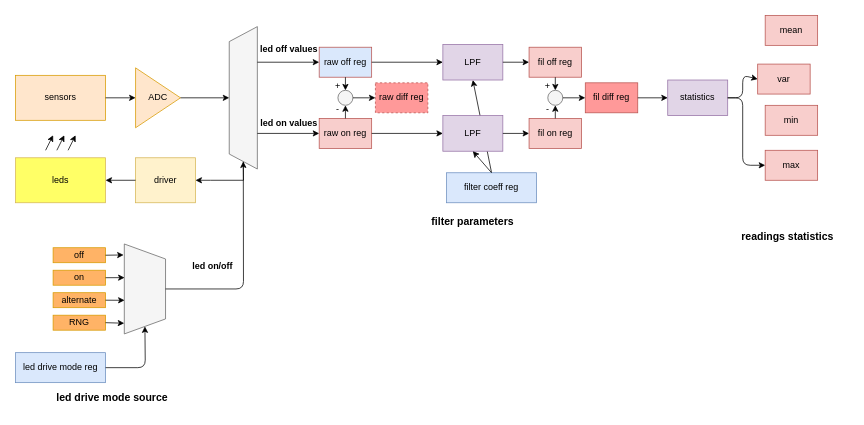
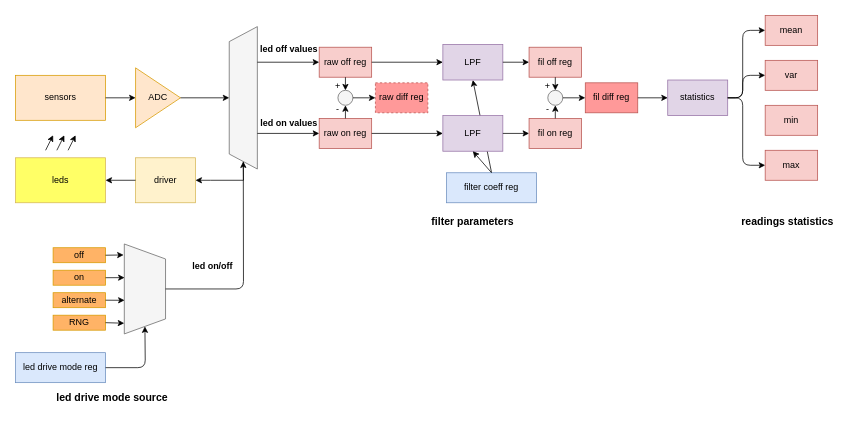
  <mxCell id="0" />
  <mxCell id="1" parent="0" />
  <mxCell id="2" value="" style="endArrow=classic;html=1;rounded=0;entryX=0.5;entryY=1;entryDx=0;entryDy=0;exitX=0.5;exitY=0;exitDx=0;exitDy=0;" edge="1" parent="1" source="55" target="40"><mxGeometry width="50" height="50" relative="1" as="geometry"><mxPoint x="520" y="280" as="sourcePoint" /><mxPoint x="570" y="230" as="targetPoint" /></mxGeometry></mxCell>
  <mxCell id="3" value="sensors" style="rounded=0;whiteSpace=wrap;html=1;fillColor=#ffe6cc;strokeColor=#d79b00;" vertex="1" parent="1"><mxGeometry x="20" y="100" width="120" height="60" as="geometry" /></mxCell>
  <mxCell id="4" value="ADC" style="triangle;whiteSpace=wrap;html=1;fillColor=#ffe6cc;strokeColor=#d79b00;" vertex="1" parent="1"><mxGeometry x="180" y="90" width="60" height="80" as="geometry" /></mxCell>
  <mxCell id="5" value="leds" style="rounded=0;whiteSpace=wrap;html=1;fillColor=#FFFF66;strokeColor=#d6b656;" vertex="1" parent="1"><mxGeometry x="20" y="210" width="120" height="60" as="geometry" /></mxCell>
  <mxCell id="6" value="" style="endArrow=classic;html=1;rounded=0;" edge="1" parent="1"><mxGeometry width="50" height="50" relative="1" as="geometry"><mxPoint x="60" y="200" as="sourcePoint" /><mxPoint x="70" y="180" as="targetPoint" /></mxGeometry></mxCell>
  <mxCell id="7" value="" style="endArrow=classic;html=1;rounded=0;" edge="1" parent="1"><mxGeometry width="50" height="50" relative="1" as="geometry"><mxPoint x="75" y="200" as="sourcePoint" /><mxPoint x="85" y="180" as="targetPoint" /></mxGeometry></mxCell>
  <mxCell id="8" value="" style="endArrow=classic;html=1;rounded=0;" edge="1" parent="1"><mxGeometry width="50" height="50" relative="1" as="geometry"><mxPoint x="90" y="200" as="sourcePoint" /><mxPoint x="100" y="180" as="targetPoint" /></mxGeometry></mxCell>
  <mxCell id="9" value="" style="endArrow=classic;html=1;rounded=0;entryX=0;entryY=0.5;entryDx=0;entryDy=0;exitX=1;exitY=0.5;exitDx=0;exitDy=0;" edge="1" parent="1" source="3" target="4"><mxGeometry width="50" height="50" relative="1" as="geometry"><mxPoint x="180" y="240" as="sourcePoint" /><mxPoint x="230" y="190" as="targetPoint" /></mxGeometry></mxCell>
  <mxCell id="10" value="" style="shape=trapezoid;perimeter=trapezoidPerimeter;whiteSpace=wrap;html=1;fixedSize=1;rotation=90;fillColor=#f5f5f5;fontColor=#333333;strokeColor=#666666;" vertex="1" parent="1"><mxGeometry x="132.5" y="357.5" width="120" height="55" as="geometry" /></mxCell>
  <mxCell id="11" value="off" style="rounded=0;whiteSpace=wrap;html=1;fillColor=#FFB366;strokeColor=#d79b00;" vertex="1" parent="1"><mxGeometry x="70" y="330" width="70" height="20" as="geometry" /></mxCell>
  <mxCell id="12" value="on" style="rounded=0;whiteSpace=wrap;html=1;fillColor=#FFB366;strokeColor=#d79b00;" vertex="1" parent="1"><mxGeometry x="70" y="360" width="70" height="20" as="geometry" /></mxCell>
  <mxCell id="13" value="alternate" style="rounded=0;whiteSpace=wrap;html=1;fillColor=#FFB366;strokeColor=#d79b00;" vertex="1" parent="1"><mxGeometry x="70" y="390" width="70" height="20" as="geometry" /></mxCell>
  <mxCell id="14" value="RNG" style="rounded=0;whiteSpace=wrap;html=1;fillColor=#FFB366;strokeColor=#d79b00;" vertex="1" parent="1"><mxGeometry x="70" y="420" width="70" height="20" as="geometry" /></mxCell>
  <mxCell id="15" value="" style="endArrow=classic;html=1;rounded=0;exitX=1;exitY=0.5;exitDx=0;exitDy=0;entryX=0.122;entryY=1.017;entryDx=0;entryDy=0;entryPerimeter=0;" edge="1" parent="1" source="11" target="10"><mxGeometry width="50" height="50" relative="1" as="geometry"><mxPoint x="150" y="330" as="sourcePoint" /><mxPoint x="200" y="280" as="targetPoint" /></mxGeometry></mxCell>
  <mxCell id="16" value="" style="endArrow=classic;html=1;rounded=0;exitX=1;exitY=0.5;exitDx=0;exitDy=0;entryX=0.374;entryY=0.994;entryDx=0;entryDy=0;entryPerimeter=0;" edge="1" parent="1" source="12" target="10"><mxGeometry width="50" height="50" relative="1" as="geometry"><mxPoint x="170" y="340" as="sourcePoint" /><mxPoint x="220" y="290" as="targetPoint" /></mxGeometry></mxCell>
  <mxCell id="17" value="" style="endArrow=classic;html=1;rounded=0;exitX=1;exitY=0.5;exitDx=0;exitDy=0;entryX=0.626;entryY=0.994;entryDx=0;entryDy=0;entryPerimeter=0;" edge="1" parent="1" source="13" target="10"><mxGeometry width="50" height="50" relative="1" as="geometry"><mxPoint x="20" y="430" as="sourcePoint" /><mxPoint x="70" y="380" as="targetPoint" /></mxGeometry></mxCell>
  <mxCell id="18" value="" style="endArrow=classic;html=1;rounded=0;exitX=1;exitY=0.5;exitDx=0;exitDy=0;entryX=0.881;entryY=1.002;entryDx=0;entryDy=0;entryPerimeter=0;" edge="1" parent="1" source="14" target="10"><mxGeometry width="50" height="50" relative="1" as="geometry"><mxPoint x="100" y="510" as="sourcePoint" /><mxPoint x="150" y="460" as="targetPoint" /></mxGeometry></mxCell>
  <mxCell id="19" value="led drive mode reg" style="rounded=0;whiteSpace=wrap;html=1;fillColor=#dae8fc;strokeColor=#6c8ebf;" vertex="1" parent="1"><mxGeometry x="20" y="470" width="120" height="40" as="geometry" /></mxCell>
  <mxCell id="20" value="" style="endArrow=classic;html=1;rounded=1;entryX=1;entryY=0.5;entryDx=0;entryDy=0;exitX=1;exitY=0.5;exitDx=0;exitDy=0;curved=0;" edge="1" parent="1" source="19" target="10"><mxGeometry width="50" height="50" relative="1" as="geometry"><mxPoint x="160" y="490" as="sourcePoint" /><mxPoint x="210" y="440" as="targetPoint" /><Array as="points"><mxPoint x="193" y="490" /></Array></mxGeometry></mxCell>
  <mxCell id="21" value="" style="endArrow=classic;html=1;rounded=0;exitX=0;exitY=0.5;exitDx=0;exitDy=0;entryX=1;entryY=0.5;entryDx=0;entryDy=0;" edge="1" parent="1" source="25" target="23"><mxGeometry width="50" height="50" relative="1" as="geometry"><mxPoint x="300" y="360" as="sourcePoint" /><mxPoint x="350" y="310" as="targetPoint" /><Array as="points"><mxPoint x="324" y="240" /><mxPoint x="280" y="240" /></Array></mxGeometry></mxCell>
  <mxCell id="22" value="led drive mode source" style="text;html=1;align=center;verticalAlign=middle;whiteSpace=wrap;rounded=0;fontSize=14;fontStyle=1" vertex="1" parent="1"><mxGeometry x="68.75" y="515" width="160" height="30" as="geometry" /></mxCell>
  <mxCell id="23" value="driver" style="rounded=0;whiteSpace=wrap;html=1;fillColor=#fff2cc;strokeColor=#d6b656;" vertex="1" parent="1"><mxGeometry x="180" y="210" width="80" height="60" as="geometry" /></mxCell>
  <mxCell id="24" value="" style="endArrow=classic;html=1;rounded=0;entryX=1;entryY=0.5;entryDx=0;entryDy=0;exitX=0;exitY=0.5;exitDx=0;exitDy=0;" edge="1" parent="1" source="23" target="5"><mxGeometry width="50" height="50" relative="1" as="geometry"><mxPoint x="260" y="200" as="sourcePoint" /><mxPoint x="310" y="150" as="targetPoint" /></mxGeometry></mxCell>
  <mxCell id="25" value="" style="shape=trapezoid;perimeter=trapezoidPerimeter;whiteSpace=wrap;html=1;fixedSize=1;rotation=-90;fillColor=#f5f5f5;fontColor=#333333;strokeColor=#666666;" vertex="1" parent="1"><mxGeometry x="228.75" y="111.25" width="190" height="37.5" as="geometry" /></mxCell>
- <mxCell id="26" value="raw off reg" style="rounded=0;whiteSpace=wrap;html=1;fillColor=#dae8fc;strokeColor=#b85450;" vertex="1" parent="1"><mxGeometry x="425" y="62.5" width="70" height="40" as="geometry" /></mxCell>
+ <mxCell id="26" value="raw off reg" style="rounded=0;whiteSpace=wrap;html=1;fillColor=#f8cecc;strokeColor=#b85450;" vertex="1" parent="1"><mxGeometry x="425" y="62.5" width="70" height="40" as="geometry" /></mxCell>
  <mxCell id="27" value="raw on reg" style="rounded=0;whiteSpace=wrap;html=1;fillColor=#f8cecc;strokeColor=#b85450;" vertex="1" parent="1"><mxGeometry x="425" y="157.5" width="70" height="40" as="geometry" /></mxCell>
  <mxCell id="28" value="raw diff reg" style="rounded=0;whiteSpace=wrap;html=1;fillColor=#FF9999;strokeColor=#b85450;dashed=1;" vertex="1" parent="1"><mxGeometry x="500" y="110" width="70" height="40" as="geometry" /></mxCell>
  <mxCell id="29" value="" style="ellipse;whiteSpace=wrap;html=1;aspect=fixed;fillColor=#f5f5f5;fontColor=#333333;strokeColor=#666666;" vertex="1" parent="1"><mxGeometry x="450" y="120" width="20" height="20" as="geometry" /></mxCell>
  <mxCell id="30" value="" style="endArrow=classic;html=1;rounded=0;entryX=0.5;entryY=1;entryDx=0;entryDy=0;exitX=0.5;exitY=0;exitDx=0;exitDy=0;" edge="1" parent="1" source="27" target="29"><mxGeometry width="50" height="50" relative="1" as="geometry"><mxPoint x="390" y="180" as="sourcePoint" /><mxPoint x="440" y="130" as="targetPoint" /></mxGeometry></mxCell>
  <mxCell id="31" value="" style="endArrow=classic;html=1;rounded=0;entryX=0.5;entryY=0;entryDx=0;entryDy=0;exitX=0.5;exitY=1;exitDx=0;exitDy=0;" edge="1" parent="1" source="26" target="29"><mxGeometry width="50" height="50" relative="1" as="geometry"><mxPoint x="390" y="170" as="sourcePoint" /><mxPoint x="440" y="120" as="targetPoint" /></mxGeometry></mxCell>
  <mxCell id="32" value="+" style="text;html=1;align=center;verticalAlign=middle;whiteSpace=wrap;rounded=0;" vertex="1" parent="1"><mxGeometry x="420" y="100" width="60" height="30" as="geometry" /></mxCell>
  <mxCell id="33" value="-" style="text;html=1;align=center;verticalAlign=middle;whiteSpace=wrap;rounded=0;" vertex="1" parent="1"><mxGeometry x="445" y="130" width="10" height="30" as="geometry" /></mxCell>
  <mxCell id="34" value="" style="endArrow=classic;html=1;rounded=0;exitX=1;exitY=0.5;exitDx=0;exitDy=0;entryX=0;entryY=0.5;entryDx=0;entryDy=0;" edge="1" parent="1" source="29" target="28"><mxGeometry width="50" height="50" relative="1" as="geometry"><mxPoint x="480" y="160" as="sourcePoint" /><mxPoint x="530" y="110" as="targetPoint" /></mxGeometry></mxCell>
  <mxCell id="35" value="" style="endArrow=classic;html=1;rounded=0;exitX=0.75;exitY=1;exitDx=0;exitDy=0;entryX=0;entryY=0.5;entryDx=0;entryDy=0;" edge="1" parent="1" source="25" target="26"><mxGeometry width="50" height="50" relative="1" as="geometry"><mxPoint x="370" y="30" as="sourcePoint" /><mxPoint x="420" y="-20" as="targetPoint" /></mxGeometry></mxCell>
  <mxCell id="36" value="" style="endArrow=classic;html=1;rounded=0;exitX=0.25;exitY=1;exitDx=0;exitDy=0;entryX=0;entryY=0.5;entryDx=0;entryDy=0;" edge="1" parent="1" source="25" target="27"><mxGeometry width="50" height="50" relative="1" as="geometry"><mxPoint x="370" y="170" as="sourcePoint" /><mxPoint x="420" y="120" as="targetPoint" /></mxGeometry></mxCell>
  <mxCell id="37" value="" style="endArrow=classic;html=1;rounded=0;exitX=1;exitY=0.5;exitDx=0;exitDy=0;entryX=0.5;entryY=0;entryDx=0;entryDy=0;" edge="1" parent="1" source="4" target="25"><mxGeometry width="50" height="50" relative="1" as="geometry"><mxPoint x="220" y="90" as="sourcePoint" /><mxPoint x="270" y="40" as="targetPoint" /></mxGeometry></mxCell>
  <mxCell id="38" value="led on/off" style="text;html=1;align=center;verticalAlign=middle;whiteSpace=wrap;rounded=0;fontStyle=1" vertex="1" parent="1"><mxGeometry x="252.5" y="340" width="60" height="30" as="geometry" /></mxCell>
  <mxCell id="39" value="" style="endArrow=classic;html=1;rounded=1;entryX=0;entryY=0.5;entryDx=0;entryDy=0;exitX=0.5;exitY=0;exitDx=0;exitDy=0;curved=0;" edge="1" parent="1" source="10" target="25"><mxGeometry width="50" height="50" relative="1" as="geometry"><mxPoint x="310" y="350" as="sourcePoint" /><mxPoint x="360" y="300" as="targetPoint" /><Array as="points"><mxPoint x="324" y="385" /></Array></mxGeometry></mxCell>
  <mxCell id="40" value="LPF" style="rounded=0;whiteSpace=wrap;html=1;fillColor=#e1d5e7;strokeColor=#9673a6;" vertex="1" parent="1"><mxGeometry x="590" y="58.75" width="80" height="47.5" as="geometry" /></mxCell>
  <mxCell id="41" value="fil off reg" style="rounded=0;whiteSpace=wrap;html=1;fillColor=#f8cecc;strokeColor=#b85450;" vertex="1" parent="1"><mxGeometry x="705" y="62.5" width="70" height="40" as="geometry" /></mxCell>
  <mxCell id="42" value="fil on reg" style="rounded=0;whiteSpace=wrap;html=1;fillColor=#f8cecc;strokeColor=#b85450;" vertex="1" parent="1"><mxGeometry x="705" y="157.5" width="70" height="40" as="geometry" /></mxCell>
  <mxCell id="43" value="fil diff reg" style="rounded=0;whiteSpace=wrap;html=1;fillColor=#FF9999;strokeColor=#b85450;" vertex="1" parent="1"><mxGeometry x="780" y="110" width="70" height="40" as="geometry" /></mxCell>
  <mxCell id="44" value="" style="ellipse;whiteSpace=wrap;html=1;aspect=fixed;fillColor=#f5f5f5;fontColor=#333333;strokeColor=#666666;" vertex="1" parent="1"><mxGeometry x="730" y="120" width="20" height="20" as="geometry" /></mxCell>
  <mxCell id="45" value="" style="endArrow=classic;html=1;rounded=0;entryX=0.5;entryY=1;entryDx=0;entryDy=0;exitX=0.5;exitY=0;exitDx=0;exitDy=0;" edge="1" parent="1" source="42" target="44"><mxGeometry width="50" height="50" relative="1" as="geometry"><mxPoint x="670" y="180" as="sourcePoint" /><mxPoint x="720" y="130" as="targetPoint" /></mxGeometry></mxCell>
  <mxCell id="46" value="" style="endArrow=classic;html=1;rounded=0;entryX=0.5;entryY=0;entryDx=0;entryDy=0;exitX=0.5;exitY=1;exitDx=0;exitDy=0;" edge="1" parent="1" source="41" target="44"><mxGeometry width="50" height="50" relative="1" as="geometry"><mxPoint x="670" y="170" as="sourcePoint" /><mxPoint x="720" y="120" as="targetPoint" /></mxGeometry></mxCell>
  <mxCell id="47" value="+" style="text;html=1;align=center;verticalAlign=middle;whiteSpace=wrap;rounded=0;" vertex="1" parent="1"><mxGeometry x="700" y="100" width="60" height="30" as="geometry" /></mxCell>
  <mxCell id="48" value="-" style="text;html=1;align=center;verticalAlign=middle;whiteSpace=wrap;rounded=0;" vertex="1" parent="1"><mxGeometry x="725" y="130" width="10" height="30" as="geometry" /></mxCell>
  <mxCell id="49" value="" style="endArrow=classic;html=1;rounded=0;exitX=1;exitY=0.5;exitDx=0;exitDy=0;entryX=0;entryY=0.5;entryDx=0;entryDy=0;" edge="1" parent="1" source="44" target="43"><mxGeometry width="50" height="50" relative="1" as="geometry"><mxPoint x="760" y="160" as="sourcePoint" /><mxPoint x="810" y="110" as="targetPoint" /></mxGeometry></mxCell>
  <mxCell id="50" value="" style="endArrow=classic;html=1;rounded=0;exitX=1;exitY=0.5;exitDx=0;exitDy=0;entryX=0;entryY=0.5;entryDx=0;entryDy=0;" edge="1" parent="1" source="26" target="40"><mxGeometry width="50" height="50" relative="1" as="geometry"><mxPoint x="550" y="70" as="sourcePoint" /><mxPoint x="600" y="20" as="targetPoint" /></mxGeometry></mxCell>
  <mxCell id="51" value="LPF" style="rounded=0;whiteSpace=wrap;html=1;fillColor=#e1d5e7;strokeColor=#9673a6;" vertex="1" parent="1"><mxGeometry x="590" y="153.75" width="80" height="47.5" as="geometry" /></mxCell>
  <mxCell id="52" value="" style="endArrow=classic;html=1;rounded=0;entryX=0;entryY=0.5;entryDx=0;entryDy=0;exitX=1;exitY=0.5;exitDx=0;exitDy=0;" edge="1" parent="1" source="27" target="51"><mxGeometry width="50" height="50" relative="1" as="geometry"><mxPoint x="440" y="260" as="sourcePoint" /><mxPoint x="490" y="210" as="targetPoint" /></mxGeometry></mxCell>
  <mxCell id="53" value="" style="endArrow=classic;html=1;rounded=0;exitX=1;exitY=0.5;exitDx=0;exitDy=0;entryX=0;entryY=0.5;entryDx=0;entryDy=0;" edge="1" parent="1" source="40" target="41"><mxGeometry width="50" height="50" relative="1" as="geometry"><mxPoint x="730" y="-10" as="sourcePoint" /><mxPoint x="780" y="-60" as="targetPoint" /></mxGeometry></mxCell>
  <mxCell id="54" value="" style="endArrow=classic;html=1;rounded=0;entryX=0;entryY=0.5;entryDx=0;entryDy=0;exitX=1;exitY=0.5;exitDx=0;exitDy=0;" edge="1" parent="1" source="51" target="42"><mxGeometry width="50" height="50" relative="1" as="geometry"><mxPoint x="550" y="270" as="sourcePoint" /><mxPoint x="600" y="220" as="targetPoint" /></mxGeometry></mxCell>
  <mxCell id="55" value="filter coeff reg" style="rounded=0;whiteSpace=wrap;html=1;fillColor=#dae8fc;strokeColor=#6c8ebf;" vertex="1" parent="1"><mxGeometry x="595" y="230" width="120" height="40" as="geometry" /></mxCell>
  <mxCell id="56" value="" style="endArrow=classic;html=1;rounded=0;entryX=0.5;entryY=1;entryDx=0;entryDy=0;exitX=0.5;exitY=0;exitDx=0;exitDy=0;" edge="1" parent="1" source="55" target="51"><mxGeometry width="50" height="50" relative="1" as="geometry"><mxPoint x="410" y="350" as="sourcePoint" /><mxPoint x="460" y="300" as="targetPoint" /></mxGeometry></mxCell>
  <mxCell id="57" value="led off values" style="text;html=1;align=center;verticalAlign=middle;whiteSpace=wrap;rounded=0;fontStyle=1" vertex="1" parent="1"><mxGeometry x="345" y="50" width="80" height="30" as="geometry" /></mxCell>
  <mxCell id="58" value="led on values" style="text;html=1;align=center;verticalAlign=middle;whiteSpace=wrap;rounded=0;fontStyle=1" vertex="1" parent="1"><mxGeometry x="345" y="148.75" width="80" height="30" as="geometry" /></mxCell>
  <mxCell id="59" value="statistics" style="rounded=0;whiteSpace=wrap;html=1;fillColor=#e1d5e7;strokeColor=#9673a6;" vertex="1" parent="1"><mxGeometry x="890" y="106.25" width="80" height="47.5" as="geometry" /></mxCell>
  <mxCell id="60" value="mean" style="rounded=0;whiteSpace=wrap;html=1;fillColor=#f8cecc;strokeColor=#b85450;" vertex="1" parent="1"><mxGeometry x="1020" y="20" width="70" height="40" as="geometry" /></mxCell>
- <mxCell id="61" value="var" style="rounded=0;whiteSpace=wrap;html=1;fillColor=#f8cecc;strokeColor=#b85450;" vertex="1" parent="1"><mxGeometry x="1010" y="85" width="70" height="40" as="geometry" /></mxCell>
+ <mxCell id="61" value="var" style="rounded=0;whiteSpace=wrap;html=1;fillColor=#f8cecc;strokeColor=#b85450;" vertex="1" parent="1"><mxGeometry x="1020" y="80" width="70" height="40" as="geometry" /></mxCell>
  <mxCell id="62" value="" style="endArrow=classic;html=1;rounded=0;entryX=0;entryY=0.5;entryDx=0;entryDy=0;exitX=1;exitY=0.5;exitDx=0;exitDy=0;" edge="1" parent="1" source="43" target="59"><mxGeometry width="50" height="50" relative="1" as="geometry"><mxPoint x="850" y="260" as="sourcePoint" /><mxPoint x="900" y="210" as="targetPoint" /></mxGeometry></mxCell>
+ <mxCell id="63" value="" style="endArrow=classic;html=1;rounded=1;entryX=0;entryY=0.5;entryDx=0;entryDy=0;exitX=1;exitY=0.5;exitDx=0;exitDy=0;curved=0;" edge="1" parent="1" source="59" target="60"><mxGeometry width="50" height="50" relative="1" as="geometry"><mxPoint x="940" y="80" as="sourcePoint" /><mxPoint x="990" y="30" as="targetPoint" /><Array as="points"><mxPoint x="990" y="130" /><mxPoint x="990" y="40" /></Array></mxGeometry></mxCell>
  <mxCell id="64" value="" style="endArrow=classic;html=1;rounded=1;entryX=0;entryY=0.5;entryDx=0;entryDy=0;exitX=1;exitY=0.5;exitDx=0;exitDy=0;curved=0;" edge="1" parent="1" source="59" target="61"><mxGeometry width="50" height="50" relative="1" as="geometry"><mxPoint x="940" y="210" as="sourcePoint" /><mxPoint x="990" y="160" as="targetPoint" /><Array as="points"><mxPoint x="990" y="130" /><mxPoint x="990" y="100" /></Array></mxGeometry></mxCell>
  <mxCell id="65" value="filter parameters" style="text;html=1;align=center;verticalAlign=middle;whiteSpace=wrap;rounded=0;fontSize=14;fontStyle=1" vertex="1" parent="1"><mxGeometry x="550" y="280" width="160" height="30" as="geometry" /></mxCell>
  <mxCell id="66" value="min" style="rounded=0;whiteSpace=wrap;html=1;fillColor=#f8cecc;strokeColor=#b85450;" vertex="1" parent="1"><mxGeometry x="1020" y="140" width="70" height="40" as="geometry" /></mxCell>
  <mxCell id="67" value="max" style="rounded=0;whiteSpace=wrap;html=1;fillColor=#f8cecc;strokeColor=#b85450;" vertex="1" parent="1"><mxGeometry x="1020" y="200" width="70" height="40" as="geometry" /></mxCell>
  <mxCell id="68" value="" style="endArrow=classic;html=1;rounded=1;entryX=0;entryY=0.5;entryDx=0;entryDy=0;exitX=1;exitY=0.5;exitDx=0;exitDy=0;curved=0;" edge="1" parent="1" source="59" target="67"><mxGeometry width="50" height="50" relative="1" as="geometry"><mxPoint x="900" y="270" as="sourcePoint" /><mxPoint x="950" y="220" as="targetPoint" /><Array as="points"><mxPoint x="990" y="130" /><mxPoint x="990" y="220" /></Array></mxGeometry></mxCell>
- <mxCell id="69" value="readings statistics" style="text;html=1;align=center;verticalAlign=middle;whiteSpace=wrap;rounded=0;fontSize=14;fontStyle=1" vertex="1" parent="1"><mxGeometry x="970" y="300" width="160" height="30" as="geometry" /></mxCell>
+ <mxCell id="69" value="readings statistics" style="text;html=1;align=center;verticalAlign=middle;whiteSpace=wrap;rounded=0;fontSize=14;fontStyle=1" vertex="1" parent="1"><mxGeometry x="970" y="280" width="160" height="30" as="geometry" /></mxCell>
